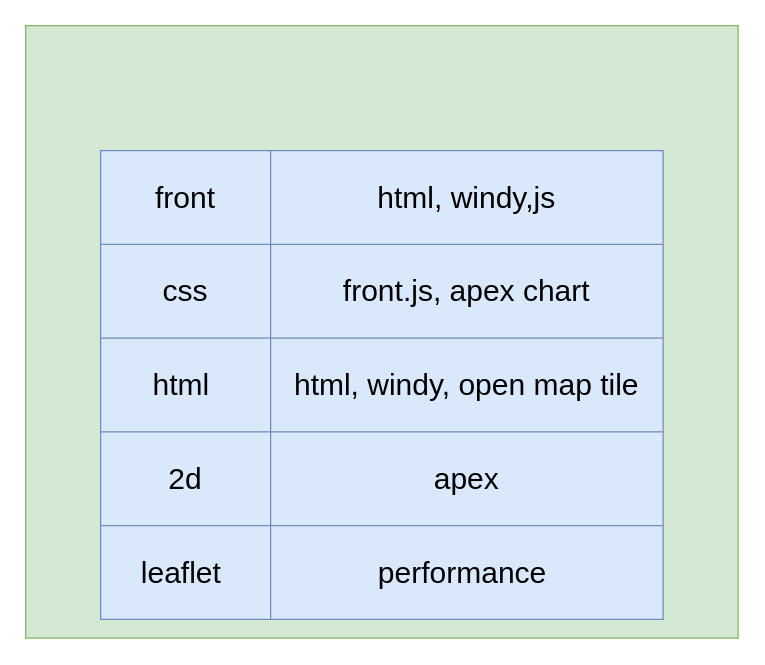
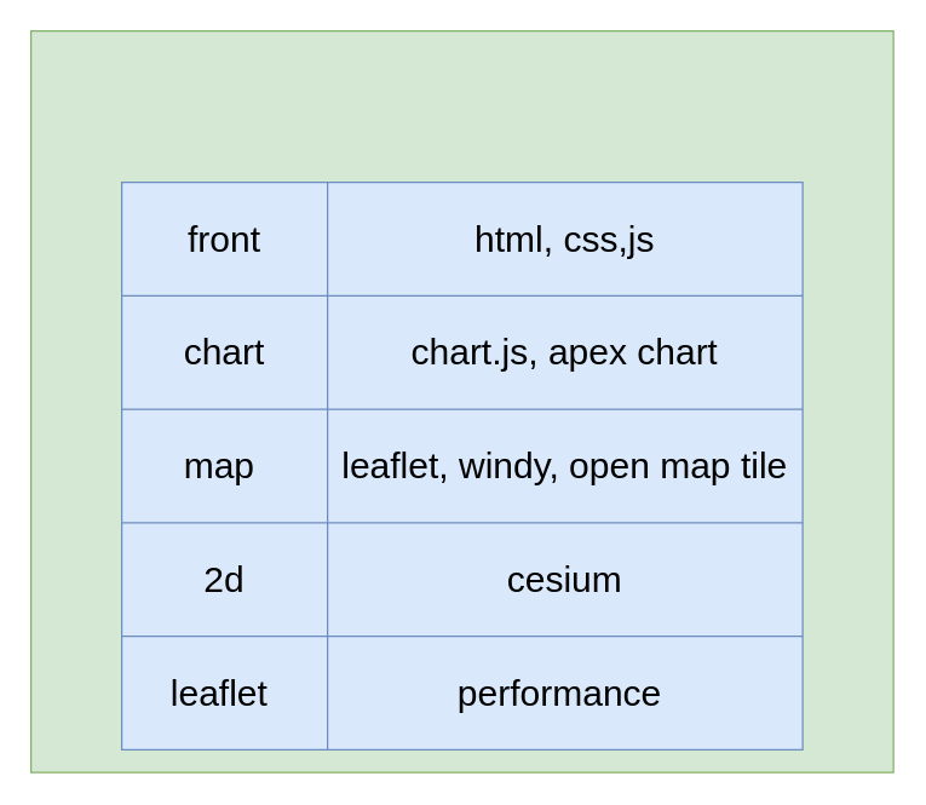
  <mxCell id="0" />
  <mxCell id="1" parent="0" />
  <mxCell id="2" value="" style="rounded=0;whiteSpace=wrap;html=1;fillColor=#d5e8d4;strokeColor=#82b366;" vertex="1" parent="1"><mxGeometry x="20" y="20" width="570" height="490" as="geometry" /></mxCell>
  <mxCell id="3" value="" style="shape=table;startSize=0;container=1;collapsible=0;childLayout=tableLayout;fontSize=24;fillColor=#dae8fc;strokeColor=#6c8ebf;" vertex="1" parent="1"><mxGeometry x="80" y="120" width="450" height="375" as="geometry" /></mxCell>
  <mxCell id="4" value="" style="shape=tableRow;horizontal=0;startSize=0;swimlaneHead=0;swimlaneBody=0;top=0;left=0;bottom=0;right=0;collapsible=0;dropTarget=0;fillColor=none;points=[[0,0.5],[1,0.5]];portConstraint=eastwest;fontSize=24;" vertex="1" parent="3"><mxGeometry width="450" height="75" as="geometry" /></mxCell>
  <mxCell id="5" value="front" style="shape=partialRectangle;html=1;whiteSpace=wrap;connectable=0;overflow=hidden;fillColor=none;top=0;left=0;bottom=0;right=0;pointerEvents=1;fontSize=24;" vertex="1" parent="4"><mxGeometry width="136" height="75" as="geometry"><mxRectangle width="136" height="75" as="alternateBounds" /></mxGeometry></mxCell>
- <mxCell id="6" value="html, windy,js" style="shape=partialRectangle;html=1;whiteSpace=wrap;connectable=0;overflow=hidden;fillColor=none;top=0;left=0;bottom=0;right=0;pointerEvents=1;fontSize=24;" vertex="1" parent="4"><mxGeometry x="136" width="314" height="75" as="geometry"><mxRectangle width="314" height="75" as="alternateBounds" /></mxGeometry></mxCell>
+ <mxCell id="6" value="html, css,js" style="shape=partialRectangle;html=1;whiteSpace=wrap;connectable=0;overflow=hidden;fillColor=none;top=0;left=0;bottom=0;right=0;pointerEvents=1;fontSize=24;" vertex="1" parent="4"><mxGeometry x="136" width="314" height="75" as="geometry"><mxRectangle width="314" height="75" as="alternateBounds" /></mxGeometry></mxCell>
  <mxCell id="7" value="" style="shape=tableRow;horizontal=0;startSize=0;swimlaneHead=0;swimlaneBody=0;top=0;left=0;bottom=0;right=0;collapsible=0;dropTarget=0;fillColor=none;points=[[0,0.5],[1,0.5]];portConstraint=eastwest;fontSize=24;" vertex="1" parent="3"><mxGeometry y="75" width="450" height="75" as="geometry" /></mxCell>
- <mxCell id="8" value="css" style="shape=partialRectangle;html=1;whiteSpace=wrap;connectable=0;overflow=hidden;fillColor=none;top=0;left=0;bottom=0;right=0;pointerEvents=1;fontSize=24;" vertex="1" parent="7"><mxGeometry width="136" height="75" as="geometry"><mxRectangle width="136" height="75" as="alternateBounds" /></mxGeometry></mxCell>
- <mxCell id="9" value="front.js, apex chart" style="shape=partialRectangle;html=1;whiteSpace=wrap;connectable=0;overflow=hidden;fillColor=none;top=0;left=0;bottom=0;right=0;pointerEvents=1;fontSize=24;" vertex="1" parent="7"><mxGeometry x="136" width="314" height="75" as="geometry"><mxRectangle width="314" height="75" as="alternateBounds" /></mxGeometry></mxCell>
+ <mxCell id="8" value="chart" style="shape=partialRectangle;html=1;whiteSpace=wrap;connectable=0;overflow=hidden;fillColor=none;top=0;left=0;bottom=0;right=0;pointerEvents=1;fontSize=24;" vertex="1" parent="7"><mxGeometry width="136" height="75" as="geometry"><mxRectangle width="136" height="75" as="alternateBounds" /></mxGeometry></mxCell>
+ <mxCell id="9" value="chart.js, apex chart" style="shape=partialRectangle;html=1;whiteSpace=wrap;connectable=0;overflow=hidden;fillColor=none;top=0;left=0;bottom=0;right=0;pointerEvents=1;fontSize=24;" vertex="1" parent="7"><mxGeometry x="136" width="314" height="75" as="geometry"><mxRectangle width="314" height="75" as="alternateBounds" /></mxGeometry></mxCell>
  <mxCell id="10" value="" style="shape=tableRow;horizontal=0;startSize=0;swimlaneHead=0;swimlaneBody=0;top=0;left=0;bottom=0;right=0;collapsible=0;dropTarget=0;fillColor=none;points=[[0,0.5],[1,0.5]];portConstraint=eastwest;fontSize=24;" vertex="1" parent="3"><mxGeometry y="150" width="450" height="75" as="geometry" /></mxCell>
- <mxCell id="11" value="html&amp;nbsp;" style="shape=partialRectangle;html=1;whiteSpace=wrap;connectable=0;overflow=hidden;fillColor=none;top=0;left=0;bottom=0;right=0;pointerEvents=1;fontSize=24;" vertex="1" parent="10"><mxGeometry width="136" height="75" as="geometry"><mxRectangle width="136" height="75" as="alternateBounds" /></mxGeometry></mxCell>
- <mxCell id="12" value="html, windy, open map tile" style="shape=partialRectangle;html=1;whiteSpace=wrap;connectable=0;overflow=hidden;fillColor=none;top=0;left=0;bottom=0;right=0;pointerEvents=1;fontSize=24;" vertex="1" parent="10"><mxGeometry x="136" width="314" height="75" as="geometry"><mxRectangle width="314" height="75" as="alternateBounds" /></mxGeometry></mxCell>
+ <mxCell id="11" value="map&amp;nbsp;" style="shape=partialRectangle;html=1;whiteSpace=wrap;connectable=0;overflow=hidden;fillColor=none;top=0;left=0;bottom=0;right=0;pointerEvents=1;fontSize=24;" vertex="1" parent="10"><mxGeometry width="136" height="75" as="geometry"><mxRectangle width="136" height="75" as="alternateBounds" /></mxGeometry></mxCell>
+ <mxCell id="12" value="leaflet, windy, open map tile" style="shape=partialRectangle;html=1;whiteSpace=wrap;connectable=0;overflow=hidden;fillColor=none;top=0;left=0;bottom=0;right=0;pointerEvents=1;fontSize=24;" vertex="1" parent="10"><mxGeometry x="136" width="314" height="75" as="geometry"><mxRectangle width="314" height="75" as="alternateBounds" /></mxGeometry></mxCell>
  <mxCell id="13" value="" style="shape=tableRow;horizontal=0;startSize=0;swimlaneHead=0;swimlaneBody=0;top=0;left=0;bottom=0;right=0;collapsible=0;dropTarget=0;fillColor=none;points=[[0,0.5],[1,0.5]];portConstraint=eastwest;fontSize=24;" vertex="1" parent="3"><mxGeometry y="225" width="450" height="75" as="geometry" /></mxCell>
  <mxCell id="14" value="2d" style="shape=partialRectangle;html=1;whiteSpace=wrap;connectable=0;overflow=hidden;fillColor=none;top=0;left=0;bottom=0;right=0;pointerEvents=1;fontSize=24;" vertex="1" parent="13"><mxGeometry width="136" height="75" as="geometry"><mxRectangle width="136" height="75" as="alternateBounds" /></mxGeometry></mxCell>
- <mxCell id="15" value="apex" style="shape=partialRectangle;html=1;whiteSpace=wrap;connectable=0;overflow=hidden;fillColor=none;top=0;left=0;bottom=0;right=0;pointerEvents=1;fontSize=24;" vertex="1" parent="13"><mxGeometry x="136" width="314" height="75" as="geometry"><mxRectangle width="314" height="75" as="alternateBounds" /></mxGeometry></mxCell>
+ <mxCell id="15" value="cesium" style="shape=partialRectangle;html=1;whiteSpace=wrap;connectable=0;overflow=hidden;fillColor=none;top=0;left=0;bottom=0;right=0;pointerEvents=1;fontSize=24;" vertex="1" parent="13"><mxGeometry x="136" width="314" height="75" as="geometry"><mxRectangle width="314" height="75" as="alternateBounds" /></mxGeometry></mxCell>
  <mxCell id="16" style="shape=tableRow;horizontal=0;startSize=0;swimlaneHead=0;swimlaneBody=0;top=0;left=0;bottom=0;right=0;collapsible=0;dropTarget=0;fillColor=none;points=[[0,0.5],[1,0.5]];portConstraint=eastwest;fontSize=24;" vertex="1" parent="3"><mxGeometry y="300" width="450" height="75" as="geometry" /></mxCell>
  <mxCell id="17" value="leaflet&amp;nbsp;" style="shape=partialRectangle;html=1;whiteSpace=wrap;connectable=0;overflow=hidden;fillColor=none;top=0;left=0;bottom=0;right=0;pointerEvents=1;fontSize=24;" vertex="1" parent="16"><mxGeometry width="136" height="75" as="geometry"><mxRectangle width="136" height="75" as="alternateBounds" /></mxGeometry></mxCell>
  <mxCell id="18" value="performance&amp;nbsp;" style="shape=partialRectangle;html=1;whiteSpace=wrap;connectable=0;overflow=hidden;fillColor=none;top=0;left=0;bottom=0;right=0;pointerEvents=1;fontSize=24;" vertex="1" parent="16"><mxGeometry x="136" width="314" height="75" as="geometry"><mxRectangle width="314" height="75" as="alternateBounds" /></mxGeometry></mxCell>
